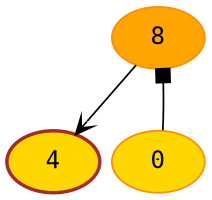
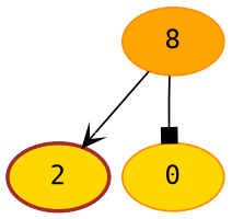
  digraph {
    fontname="DejaVu Sans Mono"
    nodesep=0.1
    node [color=darkorange fillcolor=gold fontname="DejaVu Sans Mono" style=filled]
    edge [fontname="DejaVu Sans Mono"]
-   2 [color=brown style="bold,filled" label=4]
+   2 [color=brown style="bold,filled"]
    n2 [fillcolor=orange label=8]
    0
    n2 -> 2 [arrowhead=vee]
-   0 -> n2 [arrowhead=box]
+   n2 -> 0 [arrowhead=box]
  }
